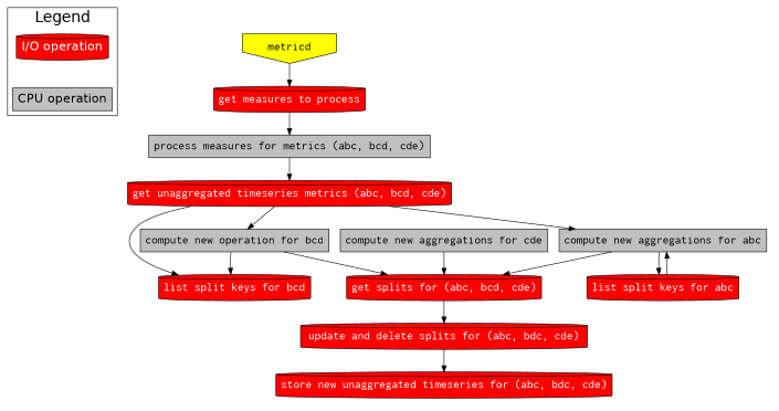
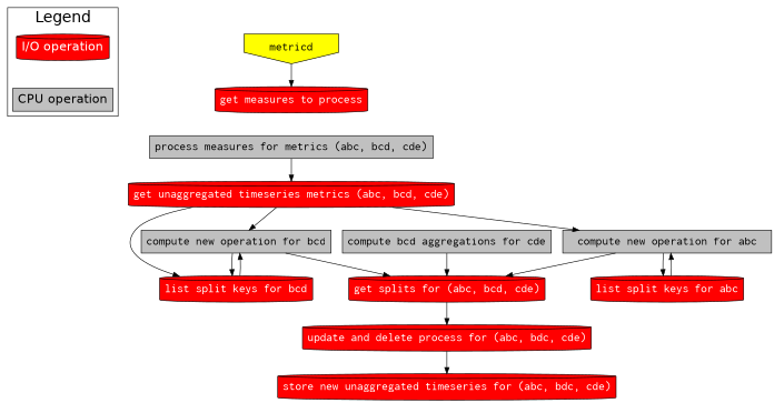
  digraph {
    fontname=courier
    fontsize=20
    rankdir=TB
    node [fillcolor=red fontcolor=white fontname=courier fontsize=20 shape=cylinder style=filled]
    edge [fontname=courier fontsize=20]
    "I/O operation" [fontname=helvetica]
    "CPU operation" [fillcolor=grey fontname=helvetica shape=rect fontcolor=""]
    metricd [fillcolor=yellow shape=invhouse fontcolor=""]
    "get measures to process"
    "process measures for metrics (abc, bcd, cde)" [fillcolor=grey shape=rect fontcolor=""]
    "get unaggregated timeseries metrics (abc, bcd, cde)"
-   "compute new aggregations for abc" [fillcolor=grey shape=rect fontcolor=""]
+   "compute new aggregations for abc" [fillcolor=grey shape=rect label="compute new operation for abc" fontcolor=""]
    n8 [fillcolor=grey label="compute new operation for bcd" shape=rect fontcolor=""]
-   "compute new aggregations for cde" [fillcolor=grey shape=rect fontcolor=""]
+   "compute new aggregations for cde" [fillcolor=grey shape=rect label="compute bcd aggregations for cde" fontcolor=""]
    "list split keys for abc"
    "list split keys for bcd"
    "get splits for (abc, bcd, cde)"
-   "update and delete splits for (abc, bdc, cde)"
+   "update and delete splits for (abc, bdc, cde)" [label="update and delete process for (abc, bdc, cde)"]
    "store new unaggregated timeseries for (abc, bdc, cde)"
    subgraph cluster_1 {
      fontname=helvetica
      fontsize=24
      label=Legend
      "CPU operation"
      subgraph sub_2 {
        fontname=helvetica
        fontsize=24
        label=Legend
        rank=source
        "I/O operation"
      }
    }
    subgraph cluster_3 {
      color=white
      metricd
      "get measures to process"
      "process measures for metrics (abc, bcd, cde)"
      "get unaggregated timeseries metrics (abc, bcd, cde)"
      "compute new aggregations for abc"
      n8
      "compute new aggregations for cde"
      "list split keys for abc"
      "list split keys for bcd"
      "get splits for (abc, bcd, cde)"
      "update and delete splits for (abc, bdc, cde)"
      "store new unaggregated timeseries for (abc, bdc, cde)"
    }
    metricd -> "get measures to process"
-   "get measures to process" -> "process measures for metrics (abc, bcd, cde)"
    "process measures for metrics (abc, bcd, cde)" -> "get unaggregated timeseries metrics (abc, bcd, cde)"
    "get unaggregated timeseries metrics (abc, bcd, cde)" -> "compute new aggregations for abc"
    "get unaggregated timeseries metrics (abc, bcd, cde)" -> n8
    "get unaggregated timeseries metrics (abc, bcd, cde)" -> "list split keys for bcd"
    "compute new aggregations for abc" -> "list split keys for abc"
    "compute new aggregations for abc" -> "get splits for (abc, bcd, cde)"
    n8 -> "list split keys for bcd"
    n8 -> "get splits for (abc, bcd, cde)"
    "compute new aggregations for cde" -> "get splits for (abc, bcd, cde)"
    "list split keys for abc" -> "compute new aggregations for abc"
+   "list split keys for bcd" -> n8
    "get splits for (abc, bcd, cde)" -> "update and delete splits for (abc, bdc, cde)"
    "update and delete splits for (abc, bdc, cde)" -> "store new unaggregated timeseries for (abc, bdc, cde)"
  }
